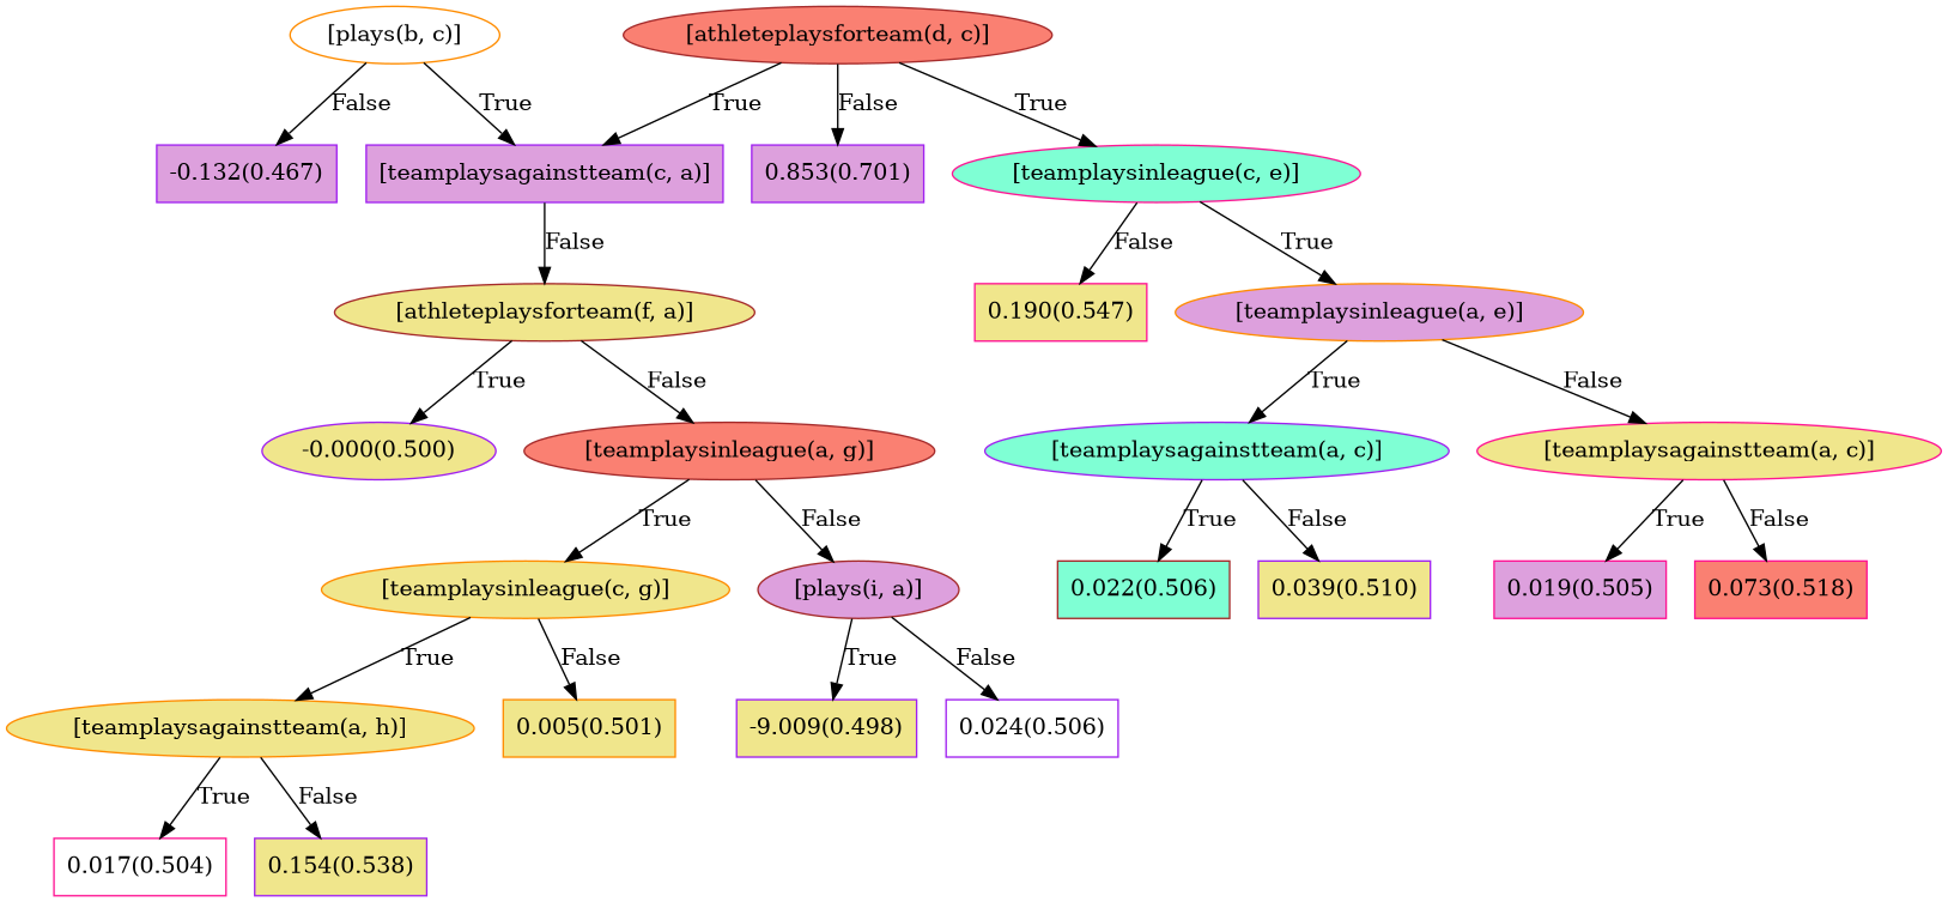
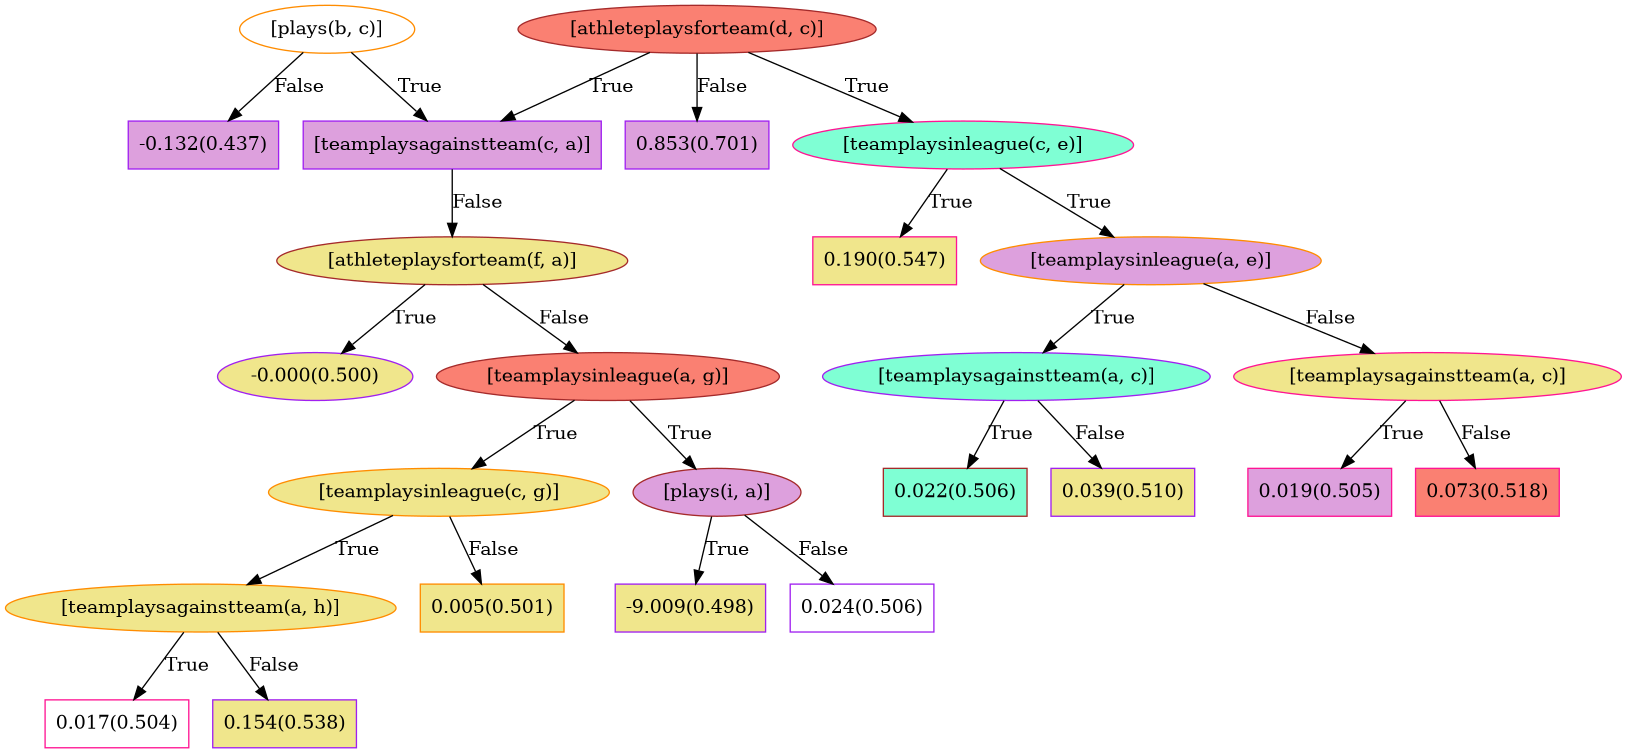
  digraph {
    node [color=purple fillcolor=khaki style=filled shape=box]
    n1 [color=darkorange fillcolor=white label="[plays(b, c)]" shape=""]
    n2 [fillcolor=plum label="[teamplaysagainstteam(c, a)]"]
-   n3 [fillcolor=plum label="-0.132(0.467)"]
+   n3 [fillcolor=plum label="-0.132(0.437)"]
    n4 [color=brown label="[athleteplaysforteam(f, a)]" shape=""]
    n5 [color=brown fillcolor=salmon label="[athleteplaysforteam(d, c)]" shape=""]
    n6 [color=deeppink fillcolor=aquamarine label="[teamplaysinleague(c, e)]" shape=""]
    n7 [fillcolor=plum label="0.853(0.701)"]
    n8 [label="-0.000(0.500)" shape=ellipse]
    n9 [color=brown fillcolor=salmon label="[teamplaysinleague(a, g)]" shape=""]
    n10 [color=darkorange fillcolor=plum label="[teamplaysinleague(a, e)]" shape=""]
    n11 [color=deeppink label="0.190(0.547)"]
    n12 [color=darkorange label="[teamplaysinleague(c, g)]" shape=""]
    n13 [color=brown fillcolor=plum label="[plays(i, a)]" shape=""]
    n14 [fillcolor=aquamarine label="[teamplaysagainstteam(a, c)]" shape=""]
    n15 [color=deeppink label="[teamplaysagainstteam(a, c)]" shape=""]
    n16 [color=brown fillcolor=aquamarine label="0.022(0.506)"]
    n17 [label="0.039(0.510)"]
    n18 [color=deeppink fillcolor=plum label="0.019(0.505)"]
    n19 [color=deeppink fillcolor=salmon label="0.073(0.518)"]
    n20 [color=darkorange label="[teamplaysagainstteam(a, h)]" shape=""]
    n21 [color=darkorange label="0.005(0.501)"]
    n22 [label="-9.009(0.498)"]
    n23 [fillcolor=white label="0.024(0.506)"]
    n24 [color=deeppink fillcolor=white label="0.017(0.504)"]
    n25 [label="0.154(0.538)"]
    n1 -> n2 [label=True]
    n1 -> n3 [label=False]
    n2 -> n4 [label=False]
    n4 -> n8 [label=True]
    n4 -> n9 [label=False]
    n5 -> n2 [label=True]
    n5 -> n6 [label=True]
    n5 -> n7 [label=False]
    n6 -> n10 [label=True]
-   n6 -> n11 [label=False]
+   n6 -> n11 [label=True]
    n9 -> n12 [label=True]
-   n9 -> n13 [label=False]
+   n9 -> n13 [label=True]
    n10 -> n14 [label=True]
    n10 -> n15 [label=False]
    n12 -> n20 [label=True]
    n12 -> n21 [label=False]
    n13 -> n22 [label=True]
    n13 -> n23 [label=False]
    n14 -> n16 [label=True]
    n14 -> n17 [label=False]
    n15 -> n18 [label=True]
    n15 -> n19 [label=False]
    n20 -> n24 [label=True]
    n20 -> n25 [label=False]
  }
